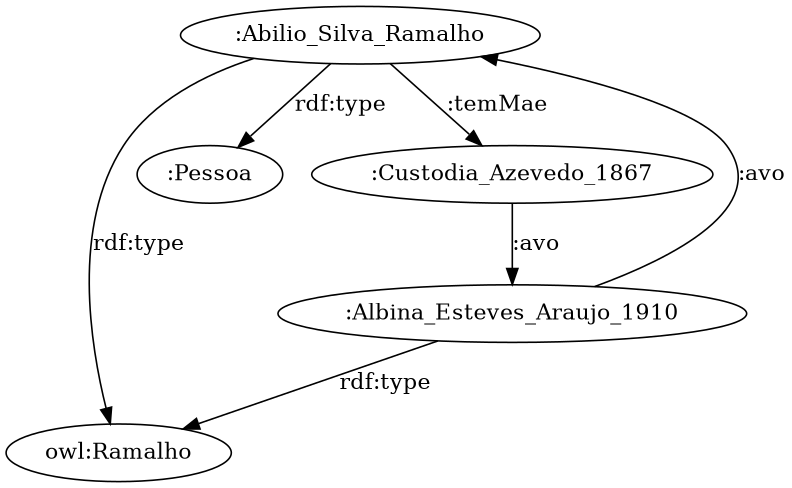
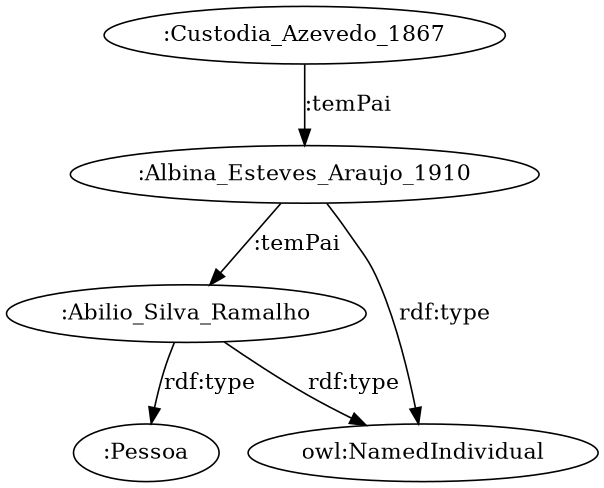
  digraph {
    ":Abilio_Silva_Ramalho"
-   "owl:NamedIndividual" [label="owl:Ramalho"]
+   "owl:NamedIndividual"
    ":Pessoa"
    ":Custodia_Azevedo_1867"
    ":Albina_Esteves_Araujo_1910"
    ":Abilio_Silva_Ramalho" -> "owl:NamedIndividual" [label="rdf:type"]
    ":Abilio_Silva_Ramalho" -> ":Pessoa" [label="rdf:type"]
-   ":Abilio_Silva_Ramalho" -> ":Custodia_Azevedo_1867" [label=":temMae"]
-   ":Custodia_Azevedo_1867" -> ":Albina_Esteves_Araujo_1910" [label=":avo"]
-   ":Albina_Esteves_Araujo_1910" -> ":Abilio_Silva_Ramalho" [label=":avo"]
+   ":Custodia_Azevedo_1867" -> ":Albina_Esteves_Araujo_1910" [label=":temPai"]
+   ":Albina_Esteves_Araujo_1910" -> ":Abilio_Silva_Ramalho" [label=":temPai"]
    ":Albina_Esteves_Araujo_1910" -> "owl:NamedIndividual" [label="rdf:type"]
  }
